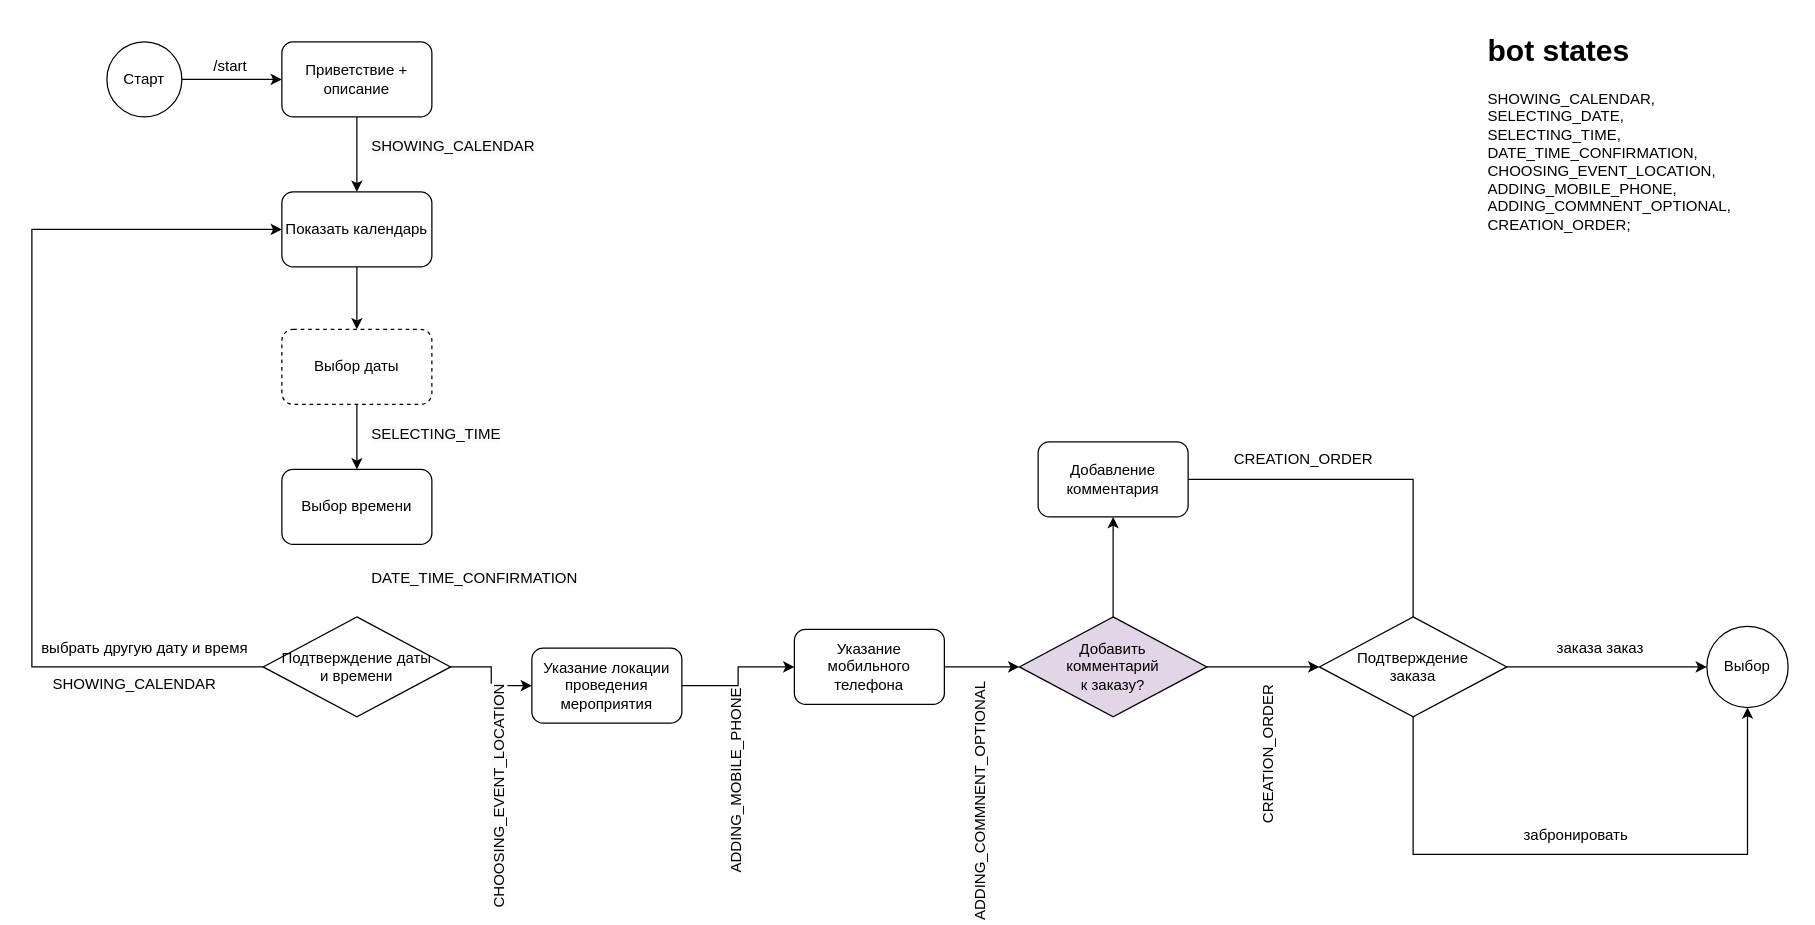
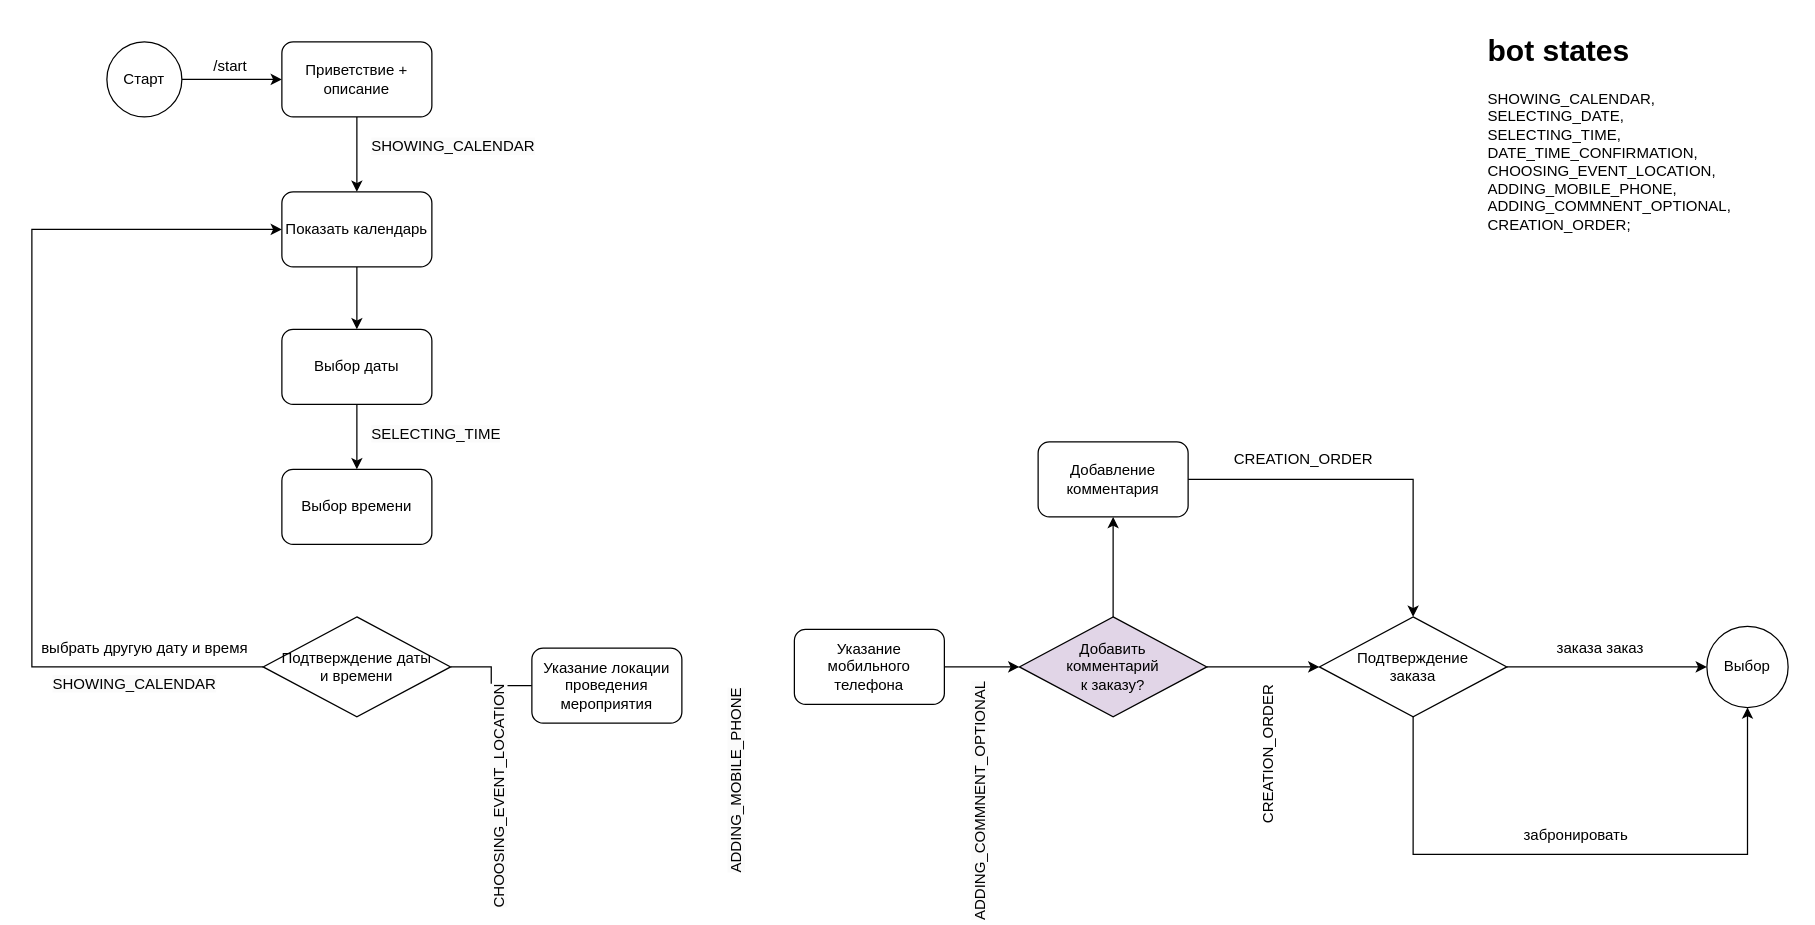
  <mxCell id="0" />
  <mxCell id="1" parent="0" />
  <mxCell id="2" style="edgeStyle=orthogonalEdgeStyle;rounded=0;orthogonalLoop=1;jettySize=auto;html=1;exitX=1;exitY=0.5;exitDx=0;exitDy=0;" edge="1" parent="1" source="3" target="5"><mxGeometry relative="1" as="geometry" /></mxCell>
  <mxCell id="3" value="Старт" style="ellipse;whiteSpace=wrap;html=1;aspect=fixed;" vertex="1" parent="1"><mxGeometry x="85" y="33" width="60" height="60" as="geometry" /></mxCell>
  <mxCell id="4" style="edgeStyle=orthogonalEdgeStyle;rounded=0;orthogonalLoop=1;jettySize=auto;html=1;entryX=0.5;entryY=0;entryDx=0;entryDy=0;" edge="1" parent="1" source="5" target="9"><mxGeometry relative="1" as="geometry" /></mxCell>
  <mxCell id="5" value="Приветствие + описание" style="rounded=1;whiteSpace=wrap;html=1;" vertex="1" parent="1"><mxGeometry x="225" y="33" width="120" height="60" as="geometry" /></mxCell>
  <mxCell id="6" value="/start" style="text;html=1;strokeColor=none;fillColor=none;align=center;verticalAlign=middle;whiteSpace=wrap;rounded=0;" vertex="1" parent="1"><mxGeometry x="154" y="38" width="60" height="30" as="geometry" /></mxCell>
  <mxCell id="7" style="edgeStyle=orthogonalEdgeStyle;rounded=0;orthogonalLoop=1;jettySize=auto;html=1;exitX=0.5;exitY=1;exitDx=0;exitDy=0;" edge="1" parent="1" source="19" target="18"><mxGeometry relative="1" as="geometry" /></mxCell>
  <mxCell id="8" style="edgeStyle=orthogonalEdgeStyle;rounded=0;orthogonalLoop=1;jettySize=auto;html=1;entryX=0.5;entryY=0;entryDx=0;entryDy=0;" edge="1" parent="1" source="9" target="19"><mxGeometry relative="1" as="geometry" /></mxCell>
  <mxCell id="9" value="Показать календарь" style="rounded=1;whiteSpace=wrap;html=1;" vertex="1" parent="1"><mxGeometry x="225" y="153" width="120" height="60" as="geometry" /></mxCell>
  <mxCell id="10" style="edgeStyle=orthogonalEdgeStyle;rounded=0;orthogonalLoop=1;jettySize=auto;html=1;entryX=0;entryY=0.5;entryDx=0;entryDy=0;exitX=0;exitY=0.5;exitDx=0;exitDy=0;" edge="1" parent="1" source="12" target="9"><mxGeometry relative="1" as="geometry"><Array as="points"><mxPoint x="25" y="533" /><mxPoint x="25" y="183" /></Array></mxGeometry></mxCell>
- <mxCell id="11" style="edgeStyle=orthogonalEdgeStyle;rounded=0;orthogonalLoop=1;jettySize=auto;html=1;entryX=0;entryY=0.5;entryDx=0;entryDy=0;" edge="1" parent="1" source="12" target="24"><mxGeometry relative="1" as="geometry" /></mxCell>
+ <mxCell id="11" style="edgeStyle=orthogonalEdgeStyle;rounded=0;orthogonalLoop=1;jettySize=auto;html=1;entryX=0;entryY=0.5;entryDx=0;entryDy=0;endArrow=none;" edge="1" parent="1" source="12" target="24"><mxGeometry relative="1" as="geometry" /></mxCell>
  <mxCell id="12" value="Подтверждение даты &lt;br&gt;и времени" style="rhombus;whiteSpace=wrap;html=1;" vertex="1" parent="1"><mxGeometry x="210" y="493" width="150" height="80" as="geometry" /></mxCell>
  <mxCell id="13" style="edgeStyle=orthogonalEdgeStyle;rounded=0;orthogonalLoop=1;jettySize=auto;html=1;entryX=0;entryY=0.5;entryDx=0;entryDy=0;" edge="1" parent="1" source="37" target="14"><mxGeometry relative="1" as="geometry"><mxPoint x="1285" y="533" as="sourcePoint" /></mxGeometry></mxCell>
  <mxCell id="14" value="Выбор" style="ellipse;whiteSpace=wrap;html=1;aspect=fixed;" vertex="1" parent="1"><mxGeometry x="1365" y="500.5" width="65" height="65" as="geometry" /></mxCell>
  <mxCell id="15" value="заказа заказ" style="text;html=1;strokeColor=none;fillColor=none;align=center;verticalAlign=middle;whiteSpace=wrap;rounded=0;" vertex="1" parent="1"><mxGeometry x="1235" y="503" width="90" height="30" as="geometry" /></mxCell>
  <mxCell id="16" value="выбрать другую дату и время" style="text;html=1;align=center;verticalAlign=middle;resizable=0;points=[];autosize=1;strokeColor=none;fillColor=none;" vertex="1" parent="1"><mxGeometry x="20" y="503" width="190" height="30" as="geometry" /></mxCell>
  <mxCell id="17" value="&lt;h1&gt;bot states&lt;/h1&gt;&lt;p&gt;SHOWING_CALENDAR,&lt;br&gt;&lt;span style=&quot;background-color: initial;&quot;&gt;SELECTING_DATE,&lt;br&gt;SELECTING_TIME,&lt;br&gt;&lt;/span&gt;&lt;span style=&quot;background-color: initial;&quot;&gt;DATE_TIME_CONFIRMATION,&lt;br&gt;&lt;/span&gt;&lt;span style=&quot;background-color: initial;&quot;&gt;CHOOSING_EVENT_LOCATION,&lt;br&gt;ADDING_MOBILE_PHONE,&lt;br&gt;ADDING_COMMNENT_OPTIONAL,&lt;br&gt;CREATION_ORDER&lt;/span&gt;&lt;span style=&quot;background-color: initial;&quot;&gt;;&lt;/span&gt;&lt;/p&gt;" style="text;html=1;strokeColor=none;fillColor=none;spacing=5;spacingTop=-20;whiteSpace=wrap;overflow=hidden;rounded=0;" vertex="1" parent="1"><mxGeometry x="1185" y="20.5" width="210" height="205" as="geometry" /></mxCell>
  <mxCell id="18" value="Выбор времени" style="rounded=1;whiteSpace=wrap;html=1;" vertex="1" parent="1"><mxGeometry x="225" y="375" width="120" height="60" as="geometry" /></mxCell>
- <mxCell id="19" value="Выбор даты" style="rounded=1;whiteSpace=wrap;html=1;dashed=1;" vertex="1" parent="1"><mxGeometry x="225" y="263" width="120" height="60" as="geometry" /></mxCell>
+ <mxCell id="19" value="Выбор даты" style="rounded=1;whiteSpace=wrap;html=1;" vertex="1" parent="1"><mxGeometry x="225" y="263" width="120" height="60" as="geometry" /></mxCell>
  <mxCell id="20" value="&lt;span style=&quot;color: rgb(0, 0, 0); font-family: Helvetica; font-size: 12px; font-style: normal; font-variant-ligatures: normal; font-variant-caps: normal; font-weight: 400; letter-spacing: normal; orphans: 2; text-align: left; text-indent: 0px; text-transform: none; widows: 2; word-spacing: 0px; -webkit-text-stroke-width: 0px; background-color: rgb(251, 251, 251); text-decoration-thickness: initial; text-decoration-style: initial; text-decoration-color: initial; float: none; display: inline !important;&quot;&gt;SHOWING_CALENDAR&lt;/span&gt;" style="text;whiteSpace=wrap;html=1;" vertex="1" parent="1"><mxGeometry x="295" y="103" width="170" height="40" as="geometry" /></mxCell>
  <mxCell id="21" value="&lt;span style=&quot;color: rgb(0, 0, 0); font-family: Helvetica; font-size: 12px; font-style: normal; font-variant-ligatures: normal; font-variant-caps: normal; font-weight: 400; letter-spacing: normal; orphans: 2; text-align: left; text-indent: 0px; text-transform: none; widows: 2; word-spacing: 0px; -webkit-text-stroke-width: 0px; background-color: rgb(251, 251, 251); text-decoration-thickness: initial; text-decoration-style: initial; text-decoration-color: initial; float: none; display: inline !important;&quot;&gt;SELECTING_TIME&lt;/span&gt;" style="text;whiteSpace=wrap;html=1;" vertex="1" parent="1"><mxGeometry x="295" y="333" width="140" height="40" as="geometry" /></mxCell>
- <mxCell id="22" value="&lt;span style=&quot;color: rgb(0, 0, 0); font-family: Helvetica; font-size: 12px; font-style: normal; font-variant-ligatures: normal; font-variant-caps: normal; font-weight: 400; letter-spacing: normal; orphans: 2; text-align: left; text-indent: 0px; text-transform: none; widows: 2; word-spacing: 0px; -webkit-text-stroke-width: 0px; background-color: rgb(251, 251, 251); text-decoration-thickness: initial; text-decoration-style: initial; text-decoration-color: initial; float: none; display: inline !important;&quot;&gt;DATE_TIME_CONFIRMATION&lt;/span&gt;" style="text;whiteSpace=wrap;html=1;" vertex="1" parent="1"><mxGeometry x="295" y="448" width="200" height="40" as="geometry" /></mxCell>
- <mxCell id="23" value="" style="edgeStyle=orthogonalEdgeStyle;rounded=0;orthogonalLoop=1;jettySize=auto;html=1;" edge="1" parent="1" source="24" target="28"><mxGeometry relative="1" as="geometry" /></mxCell>
  <mxCell id="24" value="Указание локации проведения мероприятия" style="rounded=1;whiteSpace=wrap;html=1;" vertex="1" parent="1"><mxGeometry x="425" y="518" width="120" height="60" as="geometry" /></mxCell>
  <mxCell id="25" value="&lt;span style=&quot;color: rgb(0, 0, 0); font-family: Helvetica; font-size: 12px; font-style: normal; font-variant-ligatures: normal; font-variant-caps: normal; font-weight: 400; letter-spacing: normal; orphans: 2; text-align: left; text-indent: 0px; text-transform: none; widows: 2; word-spacing: 0px; -webkit-text-stroke-width: 0px; background-color: rgb(251, 251, 251); text-decoration-thickness: initial; text-decoration-style: initial; text-decoration-color: initial; float: none; display: inline !important;&quot;&gt;CHOOSING_EVENT_LOCATION&lt;/span&gt;" style="text;whiteSpace=wrap;html=1;rotation=270;" vertex="1" parent="1"><mxGeometry x="295" y="598" width="220" height="40" as="geometry" /></mxCell>
  <mxCell id="26" value="&lt;span style=&quot;color: rgb(0, 0, 0); font-family: Helvetica; font-size: 12px; font-style: normal; font-variant-ligatures: normal; font-variant-caps: normal; font-weight: 400; letter-spacing: normal; orphans: 2; text-align: left; text-indent: 0px; text-transform: none; widows: 2; word-spacing: 0px; -webkit-text-stroke-width: 0px; background-color: rgb(251, 251, 251); text-decoration-thickness: initial; text-decoration-style: initial; text-decoration-color: initial; float: none; display: inline !important;&quot;&gt;SHOWING_CALENDAR&lt;/span&gt;" style="text;whiteSpace=wrap;html=1;" vertex="1" parent="1"><mxGeometry x="40" y="533" width="170" height="40" as="geometry" /></mxCell>
  <mxCell id="27" style="edgeStyle=orthogonalEdgeStyle;rounded=0;orthogonalLoop=1;jettySize=auto;html=1;" edge="1" parent="1" source="28" target="34"><mxGeometry relative="1" as="geometry" /></mxCell>
  <mxCell id="28" value="Указание мобильного телефона" style="rounded=1;whiteSpace=wrap;html=1;" vertex="1" parent="1"><mxGeometry x="635" y="503" width="120" height="60" as="geometry" /></mxCell>
  <mxCell id="29" value="&lt;span style=&quot;color: rgb(0, 0, 0); font-family: Helvetica; font-size: 12px; font-style: normal; font-variant-ligatures: normal; font-variant-caps: normal; font-weight: 400; letter-spacing: normal; orphans: 2; text-align: left; text-indent: 0px; text-transform: none; widows: 2; word-spacing: 0px; -webkit-text-stroke-width: 0px; background-color: rgb(251, 251, 251); text-decoration-thickness: initial; text-decoration-style: initial; text-decoration-color: initial; float: none; display: inline !important;&quot;&gt;ADDING_MOBILE_PHONE&lt;/span&gt;" style="text;whiteSpace=wrap;html=1;rotation=270;" vertex="1" parent="1"><mxGeometry x="505" y="590" width="180" height="40" as="geometry" /></mxCell>
- <mxCell id="30" style="edgeStyle=orthogonalEdgeStyle;rounded=0;orthogonalLoop=1;jettySize=auto;html=1;entryX=0.5;entryY=0;entryDx=0;entryDy=0;endArrow=none;" edge="1" parent="1" source="31" target="37"><mxGeometry relative="1" as="geometry"><mxPoint x="1125" y="503" as="targetPoint" /></mxGeometry></mxCell>
+ <mxCell id="30" style="edgeStyle=orthogonalEdgeStyle;rounded=0;orthogonalLoop=1;jettySize=auto;html=1;entryX=0.5;entryY=0;entryDx=0;entryDy=0;" edge="1" parent="1" source="31" target="37"><mxGeometry relative="1" as="geometry"><mxPoint x="1125" y="503" as="targetPoint" /></mxGeometry></mxCell>
  <mxCell id="31" value="Добавление&lt;br&gt;комментария" style="rounded=1;whiteSpace=wrap;html=1;" vertex="1" parent="1"><mxGeometry x="830" y="353" width="120" height="60" as="geometry" /></mxCell>
  <mxCell id="32" value="" style="edgeStyle=orthogonalEdgeStyle;rounded=0;orthogonalLoop=1;jettySize=auto;html=1;" edge="1" parent="1" source="34" target="31"><mxGeometry relative="1" as="geometry" /></mxCell>
  <mxCell id="33" value="" style="edgeStyle=orthogonalEdgeStyle;rounded=0;orthogonalLoop=1;jettySize=auto;html=1;" edge="1" parent="1" source="34" target="37"><mxGeometry relative="1" as="geometry" /></mxCell>
  <mxCell id="34" value="Добавить &lt;br&gt;комментарий&lt;br&gt;к заказу?" style="rhombus;whiteSpace=wrap;html=1;fillColor=#e1d5e7;" vertex="1" parent="1"><mxGeometry x="815" y="493" width="150" height="80" as="geometry" /></mxCell>
  <mxCell id="35" value="&lt;span style=&quot;color: rgb(0, 0, 0); font-family: Helvetica; font-size: 12px; font-style: normal; font-variant-ligatures: normal; font-variant-caps: normal; font-weight: 400; letter-spacing: normal; orphans: 2; text-align: left; text-indent: 0px; text-transform: none; widows: 2; word-spacing: 0px; -webkit-text-stroke-width: 0px; background-color: rgb(251, 251, 251); text-decoration-thickness: initial; text-decoration-style: initial; text-decoration-color: initial; float: none; display: inline !important;&quot;&gt;ADDING_COMMNENT_OPTIONAL&lt;br&gt;&lt;/span&gt;" style="text;whiteSpace=wrap;html=1;rotation=270;" vertex="1" parent="1"><mxGeometry x="675" y="603" width="230" height="40" as="geometry" /></mxCell>
  <mxCell id="36" style="edgeStyle=orthogonalEdgeStyle;rounded=0;orthogonalLoop=1;jettySize=auto;html=1;entryX=0.5;entryY=1;entryDx=0;entryDy=0;exitX=0.5;exitY=1;exitDx=0;exitDy=0;" edge="1" parent="1" source="37" target="14"><mxGeometry relative="1" as="geometry"><mxPoint x="1135" y="643" as="targetPoint" /><Array as="points"><mxPoint x="1130" y="683" /><mxPoint x="1397" y="683" /></Array></mxGeometry></mxCell>
  <mxCell id="37" value="Подтверждение&lt;br&gt;заказа" style="rhombus;whiteSpace=wrap;html=1;" vertex="1" parent="1"><mxGeometry x="1055" y="493" width="150" height="80" as="geometry" /></mxCell>
  <mxCell id="38" value="&lt;span style=&quot;border-color: var(--border-color); color: rgb(0, 0, 0); font-family: Helvetica; font-size: 12px; font-style: normal; font-variant-ligatures: normal; font-variant-caps: normal; font-weight: 400; letter-spacing: normal; orphans: 2; text-align: left; text-indent: 0px; text-transform: none; widows: 2; word-spacing: 0px; -webkit-text-stroke-width: 0px; background-color: initial; text-decoration-thickness: initial; text-decoration-style: initial; text-decoration-color: initial;&quot;&gt;CREATION_ORDER&lt;/span&gt;" style="text;whiteSpace=wrap;html=1;" vertex="1" parent="1"><mxGeometry x="985" y="353" width="150" height="40" as="geometry" /></mxCell>
  <mxCell id="39" value="&lt;span style=&quot;border-color: var(--border-color); color: rgb(0, 0, 0); font-family: Helvetica; font-size: 12px; font-style: normal; font-variant-ligatures: normal; font-variant-caps: normal; font-weight: 400; letter-spacing: normal; orphans: 2; text-align: left; text-indent: 0px; text-transform: none; widows: 2; word-spacing: 0px; -webkit-text-stroke-width: 0px; background-color: initial; text-decoration-thickness: initial; text-decoration-style: initial; text-decoration-color: initial;&quot;&gt;CREATION_ORDER&lt;/span&gt;" style="text;whiteSpace=wrap;html=1;rotation=270;" vertex="1" parent="1"><mxGeometry x="945" y="565.5" width="150" height="40" as="geometry" /></mxCell>
  <mxCell id="40" value="забронировать" style="text;html=1;align=center;verticalAlign=middle;resizable=0;points=[];autosize=1;strokeColor=none;fillColor=none;" vertex="1" parent="1"><mxGeometry x="1205" y="653" width="110" height="30" as="geometry" /></mxCell>
